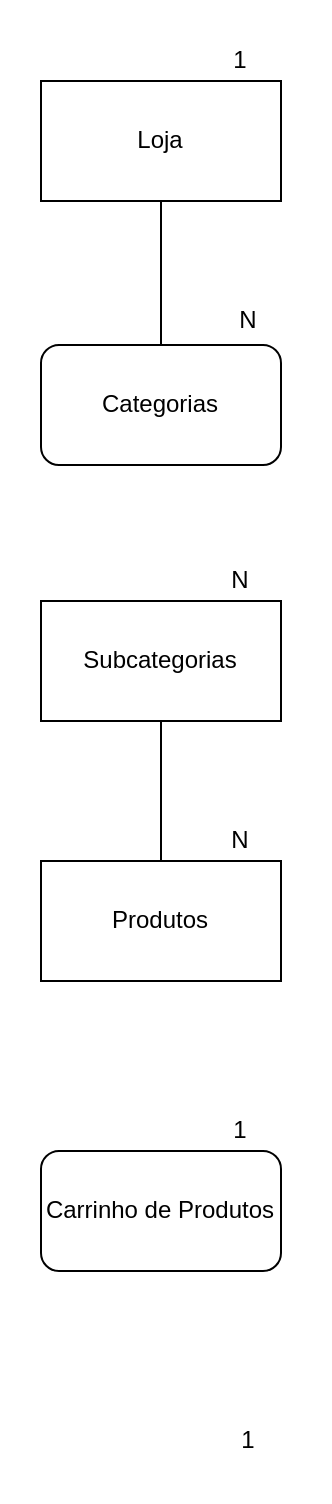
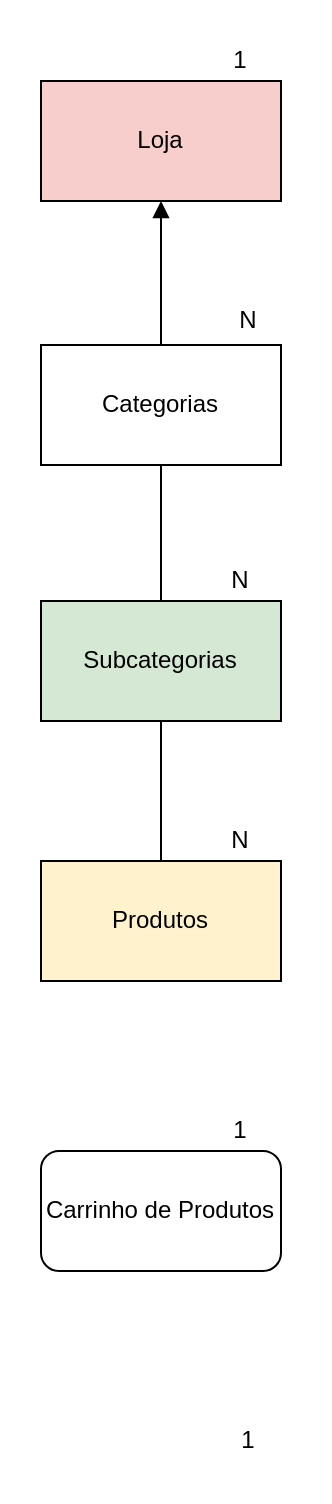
  <mxCell id="0" />
  <mxCell id="1" parent="0" />
- <mxCell id="2" value="Loja" style="rounded=0;whiteSpace=wrap;html=1;" vertex="1" parent="1"><mxGeometry x="20" y="40" width="120" height="60" as="geometry" /></mxCell>
- <mxCell id="3" value="Categorias" style="whiteSpace=wrap;html=1;rounded=1;" vertex="1" parent="1"><mxGeometry x="20" y="172" width="120" height="60" as="geometry" /></mxCell>
- <mxCell id="4" value="Subcategorias" style="rounded=0;whiteSpace=wrap;html=1;" vertex="1" parent="1"><mxGeometry x="20" y="300" width="120" height="60" as="geometry" /></mxCell>
- <mxCell id="5" value="Produtos" style="rounded=0;whiteSpace=wrap;html=1;" vertex="1" parent="1"><mxGeometry x="20" y="430" width="120" height="60" as="geometry" /></mxCell>
+ <mxCell id="2" value="Loja" style="rounded=0;whiteSpace=wrap;html=1;fillColor=#f8cecc;" vertex="1" parent="1"><mxGeometry x="20" y="40" width="120" height="60" as="geometry" /></mxCell>
+ <mxCell id="3" value="Categorias" style="rounded=0;whiteSpace=wrap;html=1;" vertex="1" parent="1"><mxGeometry x="20" y="172" width="120" height="60" as="geometry" /></mxCell>
+ <mxCell id="4" value="Subcategorias" style="rounded=0;whiteSpace=wrap;html=1;fillColor=#d5e8d4;" vertex="1" parent="1"><mxGeometry x="20" y="300" width="120" height="60" as="geometry" /></mxCell>
+ <mxCell id="5" value="Produtos" style="rounded=0;whiteSpace=wrap;html=1;fillColor=#fff2cc;" vertex="1" parent="1"><mxGeometry x="20" y="430" width="120" height="60" as="geometry" /></mxCell>
  <mxCell id="6" value="Carrinho de Produtos" style="whiteSpace=wrap;html=1;rounded=1;" vertex="1" parent="1"><mxGeometry x="20" y="575" width="120" height="60" as="geometry" /></mxCell>
- <mxCell id="7" value="" style="endArrow=none;html=1;entryX=0.5;entryY=1;entryDx=0;entryDy=0;exitX=0.5;exitY=0;exitDx=0;exitDy=0;" edge="1" parent="1" source="3" target="2"><mxGeometry width="50" height="50" relative="1" as="geometry"><mxPoint x="70" y="200" as="sourcePoint" /><mxPoint x="120" y="150" as="targetPoint" /></mxGeometry></mxCell>
+ <mxCell id="7" value="" style="endArrow=block;html=1;entryX=0.5;entryY=1;entryDx=0;entryDy=0;exitX=0.5;exitY=0;exitDx=0;exitDy=0;" edge="1" parent="1" source="3" target="2"><mxGeometry width="50" height="50" relative="1" as="geometry"><mxPoint x="70" y="200" as="sourcePoint" /><mxPoint x="120" y="150" as="targetPoint" /></mxGeometry></mxCell>
+ <mxCell id="8" value="" style="endArrow=none;html=1;exitX=0.5;exitY=1;exitDx=0;exitDy=0;entryX=0.5;entryY=0;entryDx=0;entryDy=0;" edge="1" parent="1" source="3" target="4"><mxGeometry width="50" height="50" relative="1" as="geometry"><mxPoint x="70" y="200" as="sourcePoint" /><mxPoint x="120" y="150" as="targetPoint" /></mxGeometry></mxCell>
  <mxCell id="9" value="" style="endArrow=none;html=1;entryX=0.5;entryY=1;entryDx=0;entryDy=0;" edge="1" parent="1" target="4"><mxGeometry width="50" height="50" relative="1" as="geometry"><mxPoint x="80" y="430" as="sourcePoint" /><mxPoint x="120" y="460" as="targetPoint" /></mxGeometry></mxCell>
  <mxCell id="10" value="1" style="text;html=1;strokeColor=none;fillColor=none;align=center;verticalAlign=middle;whiteSpace=wrap;rounded=0;" vertex="1" parent="1"><mxGeometry x="100" y="20" width="40" height="20" as="geometry" /></mxCell>
  <mxCell id="11" value="N" style="text;html=1;strokeColor=none;fillColor=none;align=center;verticalAlign=middle;whiteSpace=wrap;rounded=0;" vertex="1" parent="1"><mxGeometry x="104" y="150" width="40" height="20" as="geometry" /></mxCell>
  <mxCell id="12" value="N" style="text;html=1;strokeColor=none;fillColor=none;align=center;verticalAlign=middle;whiteSpace=wrap;rounded=0;" vertex="1" parent="1"><mxGeometry x="100" y="280" width="40" height="20" as="geometry" /></mxCell>
  <mxCell id="13" value="N" style="text;html=1;strokeColor=none;fillColor=none;align=center;verticalAlign=middle;whiteSpace=wrap;rounded=0;" vertex="1" parent="1"><mxGeometry x="100" y="410" width="40" height="20" as="geometry" /></mxCell>
  <mxCell id="14" value="1" style="text;html=1;strokeColor=none;fillColor=none;align=center;verticalAlign=middle;whiteSpace=wrap;rounded=0;" vertex="1" parent="1"><mxGeometry x="100" y="555" width="40" height="20" as="geometry" /></mxCell>
  <mxCell id="15" value="1" style="text;html=1;strokeColor=none;fillColor=none;align=center;verticalAlign=middle;whiteSpace=wrap;rounded=0;" vertex="1" parent="1"><mxGeometry x="104" y="710" width="40" height="20" as="geometry" /></mxCell>
